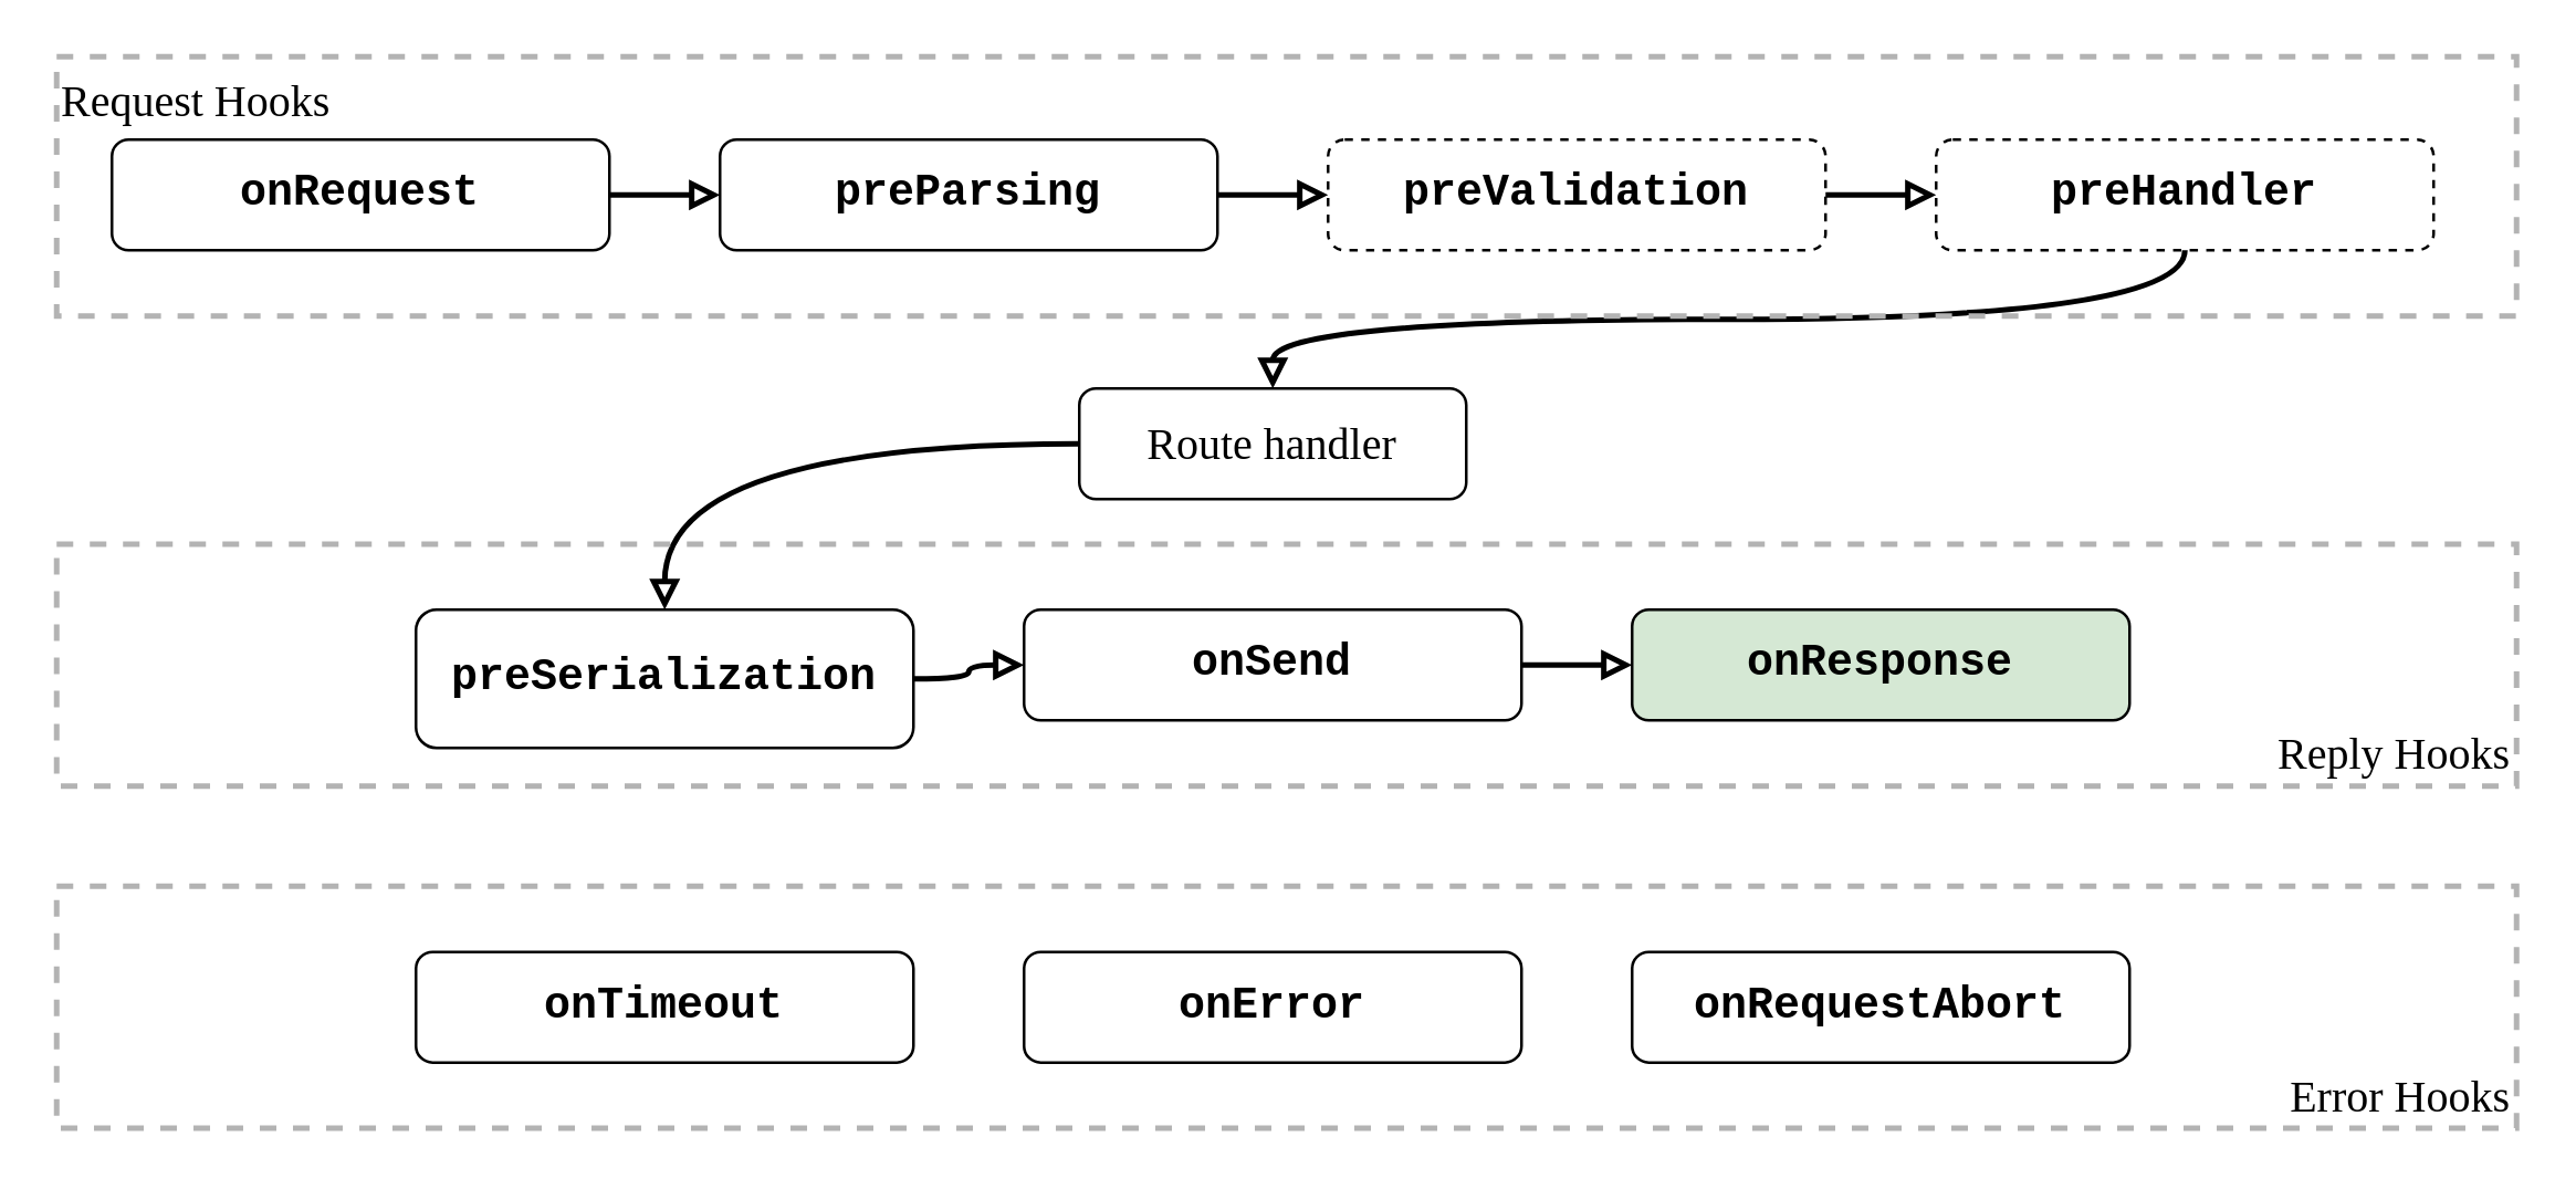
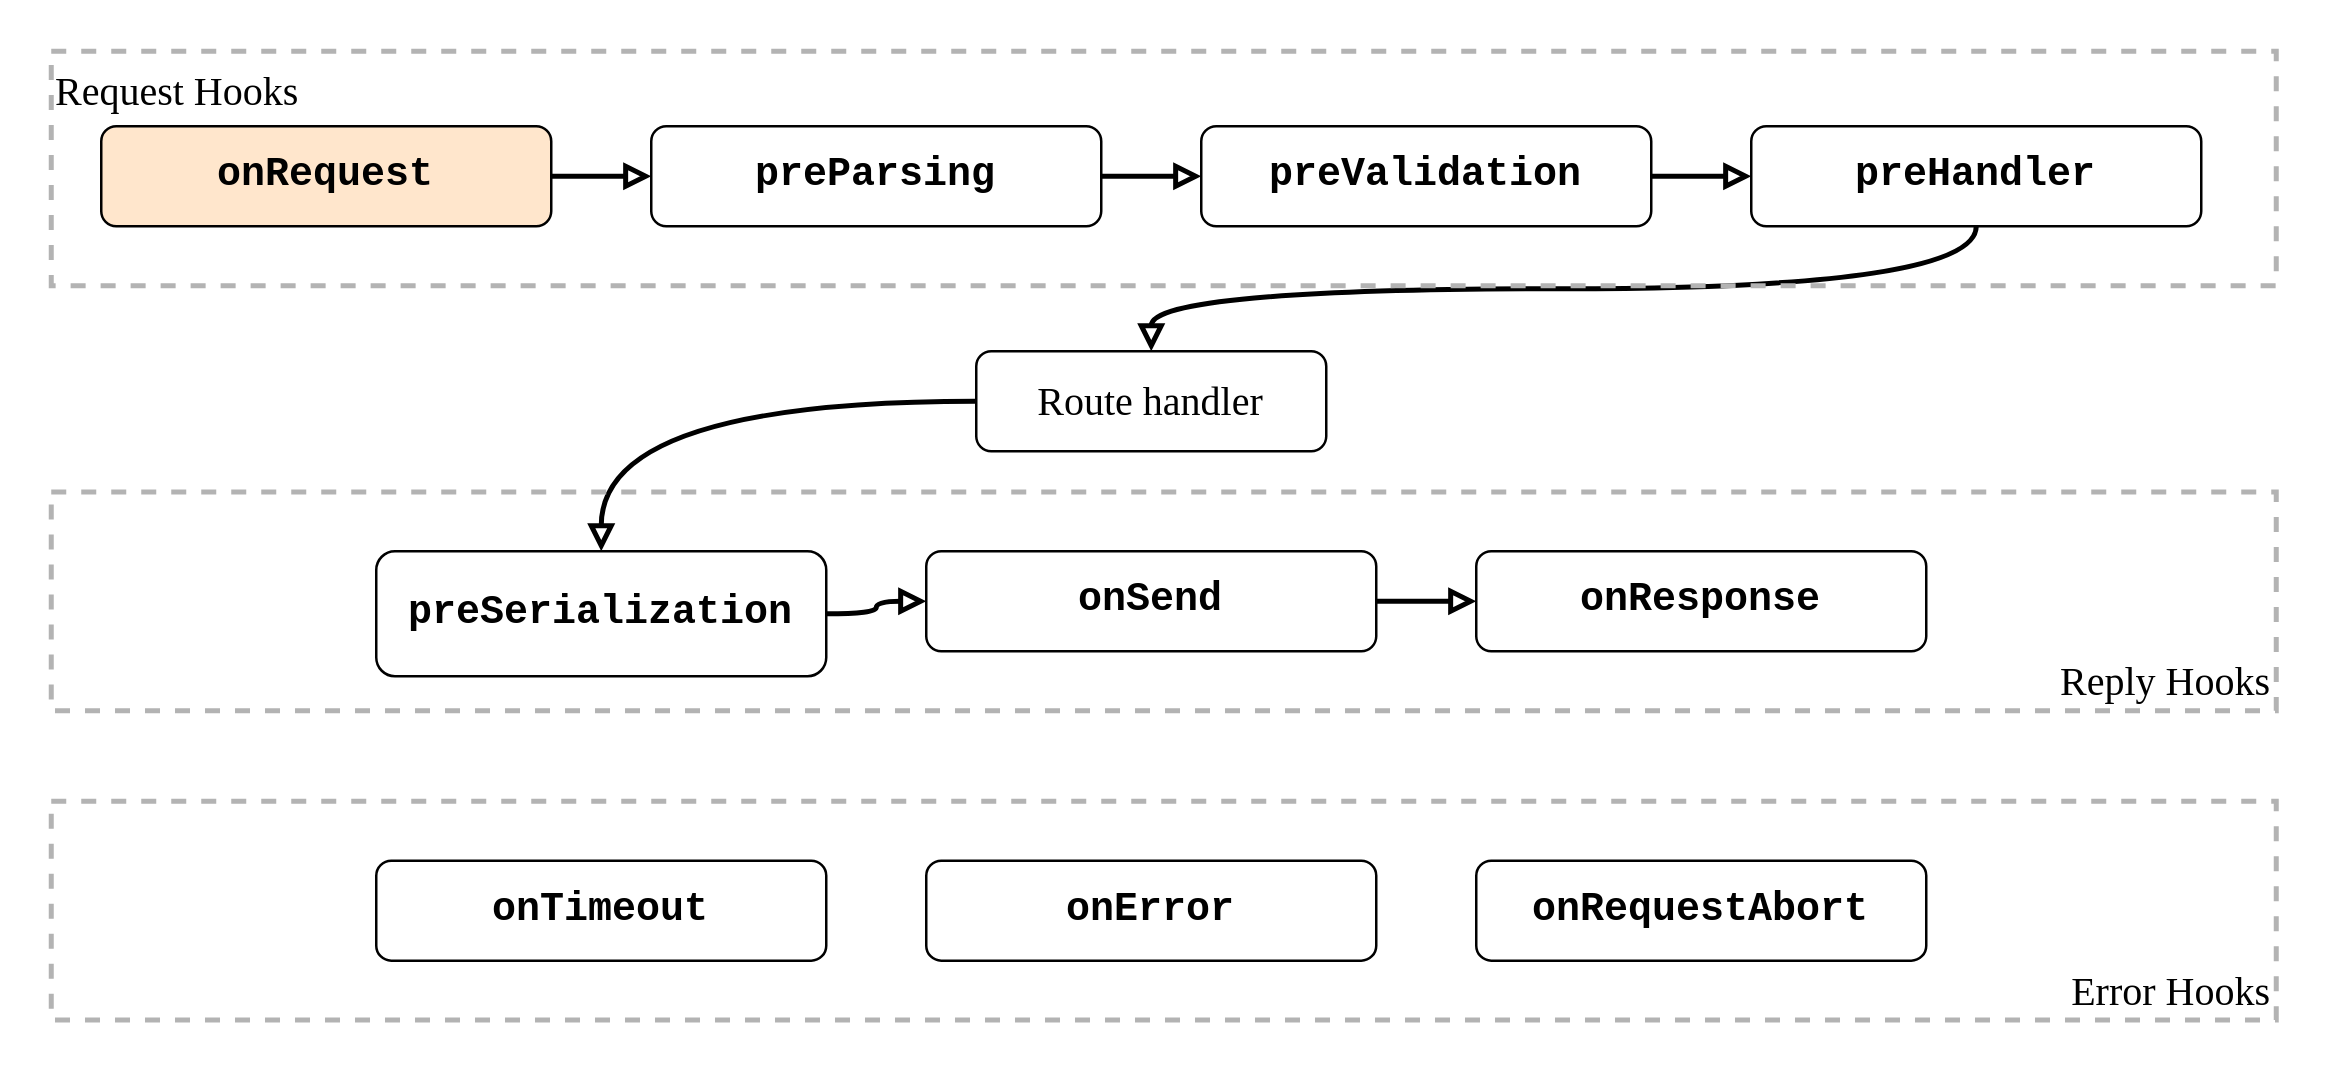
  <mxCell id="0" />
  <mxCell id="1" parent="0" />
  <mxCell id="2" value="Error Hooks" style="rounded=0;whiteSpace=wrap;html=1;fontFamily=Tahoma;fontSize=16;fillColor=none;strokeWidth=2;dashed=1;strokeColor=#B3B3B3;verticalAlign=bottom;align=right;" vertex="1" parent="1"><mxGeometry x="20" y="320" width="890" height="87.5" as="geometry" /></mxCell>
  <mxCell id="3" value="" style="edgeStyle=orthogonalEdgeStyle;html=1;fontFamily=Courier New;fontSize=16;curved=1;strokeWidth=2;endArrow=block;endFill=0;" edge="1" parent="1" source="4" target="19"><mxGeometry relative="1" as="geometry"><Array as="points"><mxPoint x="120" y="70" /></Array></mxGeometry></mxCell>
- <mxCell id="4" value="onRequest" style="rounded=1;whiteSpace=wrap;html=1;fontFamily=Courier New;fontStyle=1;fontSize=16;" vertex="1" parent="1"><mxGeometry x="40" y="50" width="180" height="40" as="geometry" /></mxCell>
- <mxCell id="5" value="preValidation" style="rounded=1;whiteSpace=wrap;html=1;fontFamily=Courier New;fontStyle=1;fontSize=16;dashed=1;" vertex="1" parent="1"><mxGeometry x="480" y="50" width="180" height="40" as="geometry" /></mxCell>
- <mxCell id="6" value="preHandler" style="rounded=1;whiteSpace=wrap;html=1;fontFamily=Courier New;fontStyle=1;fontSize=16;dashed=1;" vertex="1" parent="1"><mxGeometry x="700" y="50" width="180" height="40" as="geometry" /></mxCell>
+ <mxCell id="4" value="onRequest" style="rounded=1;whiteSpace=wrap;html=1;fontFamily=Courier New;fontStyle=1;fontSize=16;fillColor=#ffe6cc;" vertex="1" parent="1"><mxGeometry x="40" y="50" width="180" height="40" as="geometry" /></mxCell>
+ <mxCell id="5" value="preValidation" style="rounded=1;whiteSpace=wrap;html=1;fontFamily=Courier New;fontStyle=1;fontSize=16;" vertex="1" parent="1"><mxGeometry x="480" y="50" width="180" height="40" as="geometry" /></mxCell>
+ <mxCell id="6" value="preHandler" style="rounded=1;whiteSpace=wrap;html=1;fontFamily=Courier New;fontStyle=1;fontSize=16;" vertex="1" parent="1"><mxGeometry x="700" y="50" width="180" height="40" as="geometry" /></mxCell>
  <mxCell id="7" value="Route handler" style="rounded=1;whiteSpace=wrap;html=1;fontFamily=Tahoma;fontStyle=0;fontSize=16;" vertex="1" parent="1"><mxGeometry x="390" y="140" width="140" height="40" as="geometry" /></mxCell>
  <mxCell id="8" value="preSerialization" style="rounded=1;whiteSpace=wrap;html=1;fontFamily=Courier New;fontStyle=1;fontSize=16;" vertex="1" parent="1"><mxGeometry x="150" y="220" width="180" height="50" as="geometry" /></mxCell>
  <mxCell id="9" value="onSend" style="rounded=1;whiteSpace=wrap;html=1;fontFamily=Courier New;fontStyle=1;fontSize=16;" vertex="1" parent="1"><mxGeometry x="370" y="220" width="180" height="40" as="geometry" /></mxCell>
- <mxCell id="10" value="onResponse" style="rounded=1;whiteSpace=wrap;html=1;fontFamily=Courier New;fontStyle=1;fontSize=16;fillColor=#d5e8d4;" vertex="1" parent="1"><mxGeometry x="590" y="220" width="180" height="40" as="geometry" /></mxCell>
+ <mxCell id="10" value="onResponse" style="rounded=1;whiteSpace=wrap;html=1;fontFamily=Courier New;fontStyle=1;fontSize=16;" vertex="1" parent="1"><mxGeometry x="590" y="220" width="180" height="40" as="geometry" /></mxCell>
  <mxCell id="11" value="onError" style="rounded=1;whiteSpace=wrap;html=1;fontFamily=Courier New;fontStyle=1;fontSize=16;" vertex="1" parent="1"><mxGeometry x="370" y="343.75" width="180" height="40" as="geometry" /></mxCell>
  <mxCell id="12" value="onTimeout" style="rounded=1;whiteSpace=wrap;html=1;fontFamily=Courier New;fontStyle=1;fontSize=16;" vertex="1" parent="1"><mxGeometry x="150" y="343.75" width="180" height="40" as="geometry" /></mxCell>
  <mxCell id="13" value="onRequestAbort" style="rounded=1;whiteSpace=wrap;html=1;fontFamily=Courier New;fontStyle=1;fontSize=16;" vertex="1" parent="1"><mxGeometry x="590" y="343.75" width="180" height="40" as="geometry" /></mxCell>
  <mxCell id="14" value="" style="edgeStyle=orthogonalEdgeStyle;html=1;fontFamily=Courier New;fontSize=16;curved=1;strokeWidth=2;endArrow=block;endFill=0;" edge="1" parent="1" source="19" target="5"><mxGeometry relative="1" as="geometry"><mxPoint x="220" y="100" as="sourcePoint" /><mxPoint x="220" y="140" as="targetPoint" /><Array as="points" /></mxGeometry></mxCell>
  <mxCell id="15" value="" style="edgeStyle=orthogonalEdgeStyle;html=1;fontFamily=Courier New;fontSize=16;curved=1;strokeWidth=2;endArrow=block;endFill=0;" edge="1" parent="1" source="5" target="6"><mxGeometry relative="1" as="geometry"><mxPoint x="230" y="110" as="sourcePoint" /><mxPoint x="230" y="150" as="targetPoint" /><Array as="points" /></mxGeometry></mxCell>
  <mxCell id="16" value="" style="edgeStyle=orthogonalEdgeStyle;html=1;fontFamily=Courier New;fontSize=16;curved=1;strokeWidth=2;endArrow=block;endFill=0;startArrow=none;exitX=0.5;exitY=1;exitDx=0;exitDy=0;" edge="1" parent="1" source="6" target="7"><mxGeometry relative="1" as="geometry"><mxPoint x="280" y="110" as="sourcePoint" /><mxPoint x="280" y="150" as="targetPoint" /><Array as="points" /></mxGeometry></mxCell>
  <mxCell id="17" value="" style="edgeStyle=orthogonalEdgeStyle;html=1;fontFamily=Courier New;fontSize=16;curved=1;strokeWidth=2;endArrow=block;endFill=0;" edge="1" parent="1" source="7" target="8"><mxGeometry relative="1" as="geometry"><mxPoint x="260" y="350" as="sourcePoint" /><mxPoint x="240" y="400" as="targetPoint" /><Array as="points" /></mxGeometry></mxCell>
  <mxCell id="18" value="" style="edgeStyle=orthogonalEdgeStyle;html=1;fontFamily=Courier New;fontSize=16;curved=1;strokeWidth=2;endArrow=block;endFill=0;" edge="1" parent="1" source="8" target="9"><mxGeometry relative="1" as="geometry"><mxPoint x="310" y="440" as="sourcePoint" /><mxPoint x="330" y="470" as="targetPoint" /><Array as="points" /></mxGeometry></mxCell>
  <mxCell id="19" value="preParsing" style="rounded=1;whiteSpace=wrap;html=1;fontFamily=Courier New;fontStyle=1;fontSize=16;" vertex="1" parent="1"><mxGeometry x="260" y="50" width="180" height="40" as="geometry" /></mxCell>
  <mxCell id="20" value="" style="edgeStyle=orthogonalEdgeStyle;html=1;fontFamily=Courier New;fontSize=16;curved=1;strokeWidth=2;endArrow=block;endFill=0;" edge="1" parent="1" source="9" target="10"><mxGeometry relative="1" as="geometry"><mxPoint x="370" y="250" as="sourcePoint" /><mxPoint x="450" y="250" as="targetPoint" /><Array as="points" /></mxGeometry></mxCell>
  <mxCell id="21" value="Request Hooks" style="rounded=0;whiteSpace=wrap;html=1;fontFamily=Tahoma;fontSize=16;fillColor=none;strokeWidth=2;dashed=1;strokeColor=#B3B3B3;verticalAlign=top;align=left;" vertex="1" parent="1"><mxGeometry x="20" y="20" width="890" height="93.75" as="geometry" /></mxCell>
  <mxCell id="22" value="Reply Hooks" style="rounded=0;whiteSpace=wrap;html=1;fontFamily=Tahoma;fontSize=16;fillColor=none;strokeWidth=2;dashed=1;strokeColor=#B3B3B3;verticalAlign=bottom;align=right;" vertex="1" parent="1"><mxGeometry x="20" y="196.25" width="890" height="87.5" as="geometry" /></mxCell>
